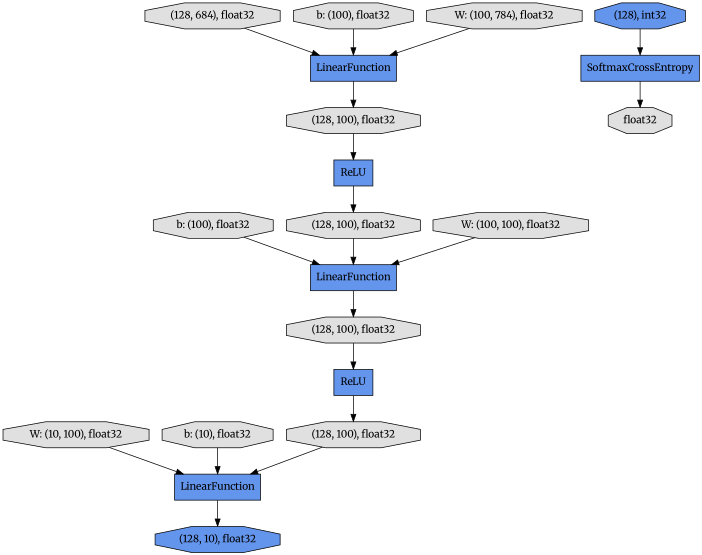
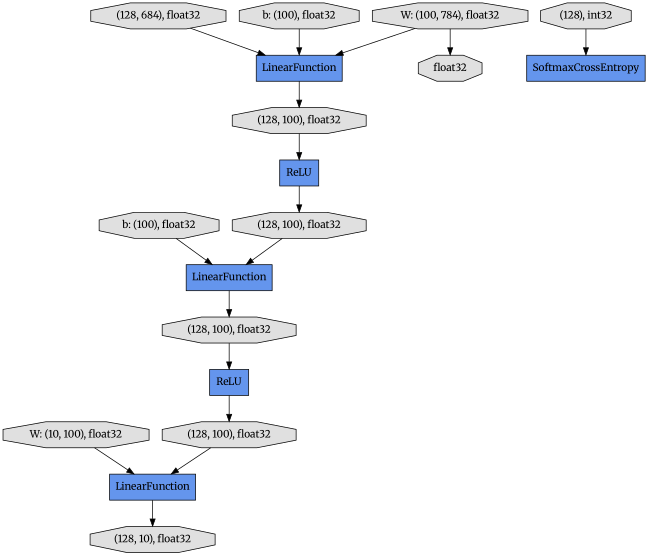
  digraph {
    fontname=Merriweather
    rankdir=TB
    node [fillcolor="#E0E0E0" fontname=Merriweather shape=octagon style=filled]
    edge [fontname=Merriweather]
-   n1 [fillcolor="#6495ED" label="(128, 10), float32"]
+   n1 [label="(128, 10), float32"]
    n2 [fillcolor="#6495ED" label=SoftmaxCrossEntropy shape=record]
    n3 [label=float32]
    n4 [label="b: (100), float32"]
    n5 [fillcolor="#6495ED" label=LinearFunction shape=record]
    n6 [label="(128, 100), float32"]
    n7 [fillcolor="#6495ED" label=LinearFunction shape=record]
    n8 [label="(128, 100), float32"]
    n9 [fillcolor="#6495ED" label=ReLU shape=record]
    n10 [label="W: (10, 100), float32"]
    n11 [fillcolor="#6495ED" label=LinearFunction shape=record]
-   n12 [label="b: (10), float32"]
    n13 [label="(128, 100), float32"]
    n14 [label="(128, 684), float32"]
    n15 [fillcolor="#6495ED" label=ReLU shape=record]
    n16 [label="(128, 100), float32"]
    n17 [label="b: (100), float32"]
-   n18 [fillcolor="#6495ED" label="(128), int32"]
+   n18 [label="(128), int32"]
    n19 [label="W: (100, 784), float32"]
-   n20 [label="W: (100, 100), float32"]
-   n2 -> n3
+   n19 -> n3
    n4 -> n5
    n5 -> n6
    n6 -> n15
    n7 -> n8
    n8 -> n9
    n9 -> n13
    n10 -> n11
    n11 -> n1
-   n12 -> n11
    n13 -> n5
    n14 -> n7
    n15 -> n16
    n16 -> n11
    n17 -> n7
    n18 -> n2
    n19 -> n7
-   n20 -> n5
  }
